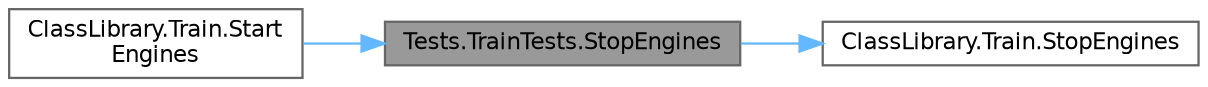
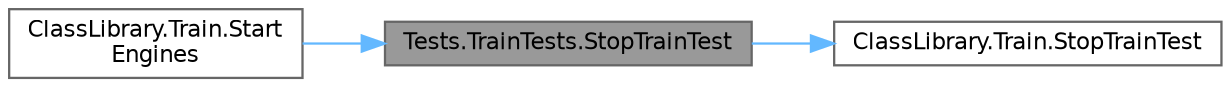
  digraph {
    rankdir=LR
    node [color=grey40 fillcolor=white fontname=Helvetica fontsize=10 shape=box style=filled]
    edge [color=steelblue1 fontname=Helvetica fontsize=10 labelfontname=Helvetica labelfontsize=10 style=solid]
-   n1 [color=gray40 fillcolor=grey60 fontcolor=black height=0.2 label="Tests.TrainTests.StopEngines" width=0.4]
-   n2 [height=0.2 label="ClassLibrary.Train.StopEngines" width=0.4]
+   n1 [color=gray40 fillcolor=grey60 fontcolor=black height=0.2 label="Tests.TrainTests.StopTrainTest" width=0.4]
+   n2 [height=0.2 label="ClassLibrary.Train.StopTrainTest" width=0.4]
    n3 [height=0.2 label="ClassLibrary.Train.Start\lEngines" width=0.4]
    n1 -> n2
    n3 -> n1
  }
